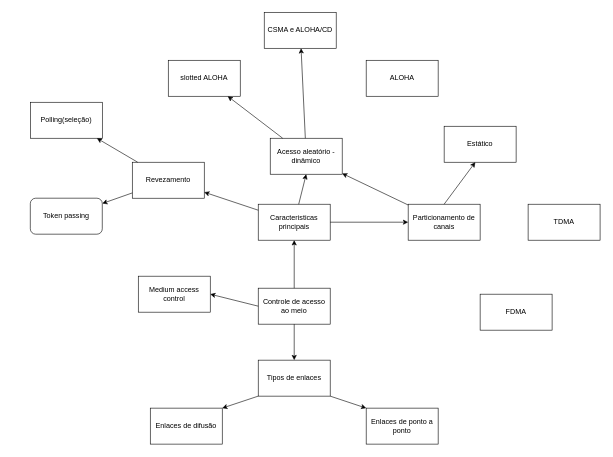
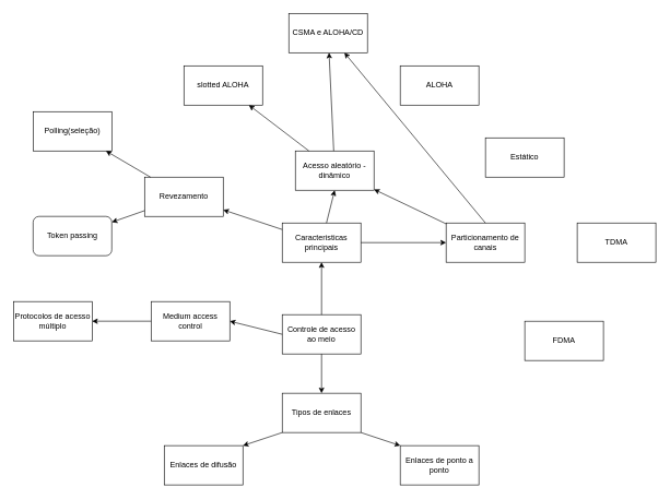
  <mxCell id="0" />
  <mxCell id="1" parent="0" />
  <mxCell id="2" value="Controle de acesso ao meio" style="rounded=0;whiteSpace=wrap;html=1;" vertex="1" parent="1"><mxGeometry x="430" y="480" width="120" height="60" as="geometry" /></mxCell>
  <mxCell id="3" value="Tipos de enlaces&lt;br&gt;" style="whiteSpace=wrap;html=1;" vertex="1" parent="1"><mxGeometry x="430" y="600" width="120" height="60" as="geometry" /></mxCell>
  <mxCell id="4" value="" style="endArrow=classic;html=1;entryX=0.5;entryY=0;entryDx=0;entryDy=0;exitX=0.5;exitY=1;exitDx=0;exitDy=0;" edge="1" parent="1" source="2" target="3"><mxGeometry width="50" height="50" relative="1" as="geometry"><mxPoint x="320" y="600" as="sourcePoint" /><mxPoint x="370" y="550" as="targetPoint" /></mxGeometry></mxCell>
  <mxCell id="5" value="Enlaces de difusão" style="whiteSpace=wrap;html=1;" vertex="1" parent="1"><mxGeometry x="250" y="680" width="120" height="60" as="geometry" /></mxCell>
  <mxCell id="6" value="" style="endArrow=classic;html=1;entryX=1;entryY=0;entryDx=0;entryDy=0;exitX=0;exitY=1;exitDx=0;exitDy=0;" edge="1" parent="1" source="3" target="5"><mxGeometry width="50" height="50" relative="1" as="geometry"><mxPoint x="480" y="630" as="sourcePoint" /><mxPoint x="530" y="580" as="targetPoint" /></mxGeometry></mxCell>
  <mxCell id="7" value="Enlaces de ponto a ponto" style="whiteSpace=wrap;html=1;" vertex="1" parent="1"><mxGeometry x="610" y="680" width="120" height="60" as="geometry" /></mxCell>
  <mxCell id="8" value="" style="endArrow=classic;html=1;entryX=0;entryY=0;entryDx=0;entryDy=0;exitX=1;exitY=1;exitDx=0;exitDy=0;" edge="1" parent="1" source="3" target="7"><mxGeometry width="50" height="50" relative="1" as="geometry"><mxPoint x="480" y="620" as="sourcePoint" /><mxPoint x="530" y="570" as="targetPoint" /></mxGeometry></mxCell>
  <mxCell id="9" value="Medium access control" style="whiteSpace=wrap;html=1;" vertex="1" parent="1"><mxGeometry x="230" y="460" width="120" height="60" as="geometry" /></mxCell>
  <mxCell id="10" value="" style="endArrow=classic;html=1;entryX=1;entryY=0.5;entryDx=0;entryDy=0;exitX=0;exitY=0.5;exitDx=0;exitDy=0;" edge="1" parent="1" source="2" target="9"><mxGeometry width="50" height="50" relative="1" as="geometry"><mxPoint x="480" y="620" as="sourcePoint" /><mxPoint x="530" y="570" as="targetPoint" /></mxGeometry></mxCell>
+ <mxCell id="11" value="Protocolos de acesso múltiplo" style="whiteSpace=wrap;html=1;" vertex="1" parent="1"><mxGeometry x="20" y="460" width="120" height="60" as="geometry" /></mxCell>
+ <mxCell id="12" value="" style="endArrow=classic;html=1;entryX=1;entryY=0.5;entryDx=0;entryDy=0;exitX=0;exitY=0.5;exitDx=0;exitDy=0;" edge="1" parent="1" source="9" target="11"><mxGeometry width="50" height="50" relative="1" as="geometry"><mxPoint x="270" y="510" as="sourcePoint" /><mxPoint x="320" y="460" as="targetPoint" /></mxGeometry></mxCell>
  <mxCell id="13" value="Caracteristicas principais" style="whiteSpace=wrap;html=1;" vertex="1" parent="1"><mxGeometry x="430" y="340" width="120" height="60" as="geometry" /></mxCell>
  <mxCell id="14" value="" style="endArrow=classic;html=1;entryX=0.5;entryY=1;entryDx=0;entryDy=0;exitX=0.5;exitY=0;exitDx=0;exitDy=0;" edge="1" parent="1" source="2" target="13"><mxGeometry width="50" height="50" relative="1" as="geometry"><mxPoint x="270" y="510" as="sourcePoint" /><mxPoint x="320" y="460" as="targetPoint" /></mxGeometry></mxCell>
  <mxCell id="15" value="Particionamento de canais" style="whiteSpace=wrap;html=1;" vertex="1" parent="1"><mxGeometry x="680" y="340" width="120" height="60" as="geometry" /></mxCell>
  <mxCell id="16" value="" style="endArrow=classic;html=1;entryX=0;entryY=0.5;entryDx=0;entryDy=0;exitX=1;exitY=0.5;exitDx=0;exitDy=0;" edge="1" parent="1" source="13" target="15"><mxGeometry width="50" height="50" relative="1" as="geometry"><mxPoint x="550" y="380" as="sourcePoint" /><mxPoint x="600" y="330" as="targetPoint" /></mxGeometry></mxCell>
  <mxCell id="17" value="Estático" style="whiteSpace=wrap;html=1;" vertex="1" parent="1"><mxGeometry x="740" y="210" width="120" height="60" as="geometry" /></mxCell>
- <mxCell id="18" value="" style="endArrow=classic;html=1;entryX=0.433;entryY=1;entryDx=0;entryDy=0;entryPerimeter=0;exitX=0.5;exitY=0;exitDx=0;exitDy=0;" edge="1" parent="1" source="15" target="17"><mxGeometry width="50" height="50" relative="1" as="geometry"><mxPoint x="550" y="380" as="sourcePoint" /><mxPoint x="600" y="330" as="targetPoint" /></mxGeometry></mxCell>
+ <mxCell id="18" value="" style="endArrow=classic;html=1;exitX=0.5;exitY=0;exitDx=0;exitDy=0;" edge="1" parent="1" source="15" target="28"><mxGeometry width="50" height="50" relative="1" as="geometry"><mxPoint x="550" y="380" as="sourcePoint" /><mxPoint x="600" y="330" as="targetPoint" /></mxGeometry></mxCell>
  <mxCell id="19" value="Acesso aleatório - dinâmico" style="whiteSpace=wrap;html=1;" vertex="1" parent="1"><mxGeometry x="450" y="230" width="120" height="60" as="geometry" /></mxCell>
  <mxCell id="20" value="" style="endArrow=classic;html=1;entryX=0.5;entryY=1;entryDx=0;entryDy=0;" edge="1" parent="1" source="13" target="19"><mxGeometry width="50" height="50" relative="1" as="geometry"><mxPoint x="550" y="370" as="sourcePoint" /><mxPoint x="600" y="320" as="targetPoint" /></mxGeometry></mxCell>
  <mxCell id="21" value="Revezamento" style="whiteSpace=wrap;html=1;" vertex="1" parent="1"><mxGeometry x="220" y="270" width="120" height="60" as="geometry" /></mxCell>
  <mxCell id="22" value="" style="endArrow=classic;html=1;" edge="1" parent="1" source="13" target="21"><mxGeometry width="50" height="50" relative="1" as="geometry"><mxPoint x="550" y="370" as="sourcePoint" /><mxPoint x="600" y="320" as="targetPoint" /></mxGeometry></mxCell>
  <mxCell id="23" value="TDMA" style="whiteSpace=wrap;html=1;" vertex="1" parent="1"><mxGeometry x="880" y="340" width="120" height="60" as="geometry" /></mxCell>
  <mxCell id="24" value="" style="endArrow=classic;html=1;" edge="1" parent="1" source="15" target="19"><mxGeometry width="50" height="50" relative="1" as="geometry"><mxPoint x="550" y="370" as="sourcePoint" /><mxPoint x="600" y="320" as="targetPoint" /></mxGeometry></mxCell>
  <mxCell id="25" value="FDMA" style="whiteSpace=wrap;html=1;" vertex="1" parent="1"><mxGeometry x="800" y="490" width="120" height="60" as="geometry" /></mxCell>
  <mxCell id="26" value="slotted ALOHA" style="whiteSpace=wrap;html=1;" vertex="1" parent="1"><mxGeometry x="280" y="100" width="120" height="60" as="geometry" /></mxCell>
  <mxCell id="27" value="ALOHA" style="whiteSpace=wrap;html=1;" vertex="1" parent="1"><mxGeometry x="610" y="100" width="120" height="60" as="geometry" /></mxCell>
  <mxCell id="28" value="CSMA e ALOHA/CD" style="whiteSpace=wrap;html=1;" vertex="1" parent="1"><mxGeometry x="440" y="20" width="120" height="60" as="geometry" /></mxCell>
  <mxCell id="29" value="" style="endArrow=classic;html=1;" edge="1" parent="1" source="19" target="28"><mxGeometry width="50" height="50" relative="1" as="geometry"><mxPoint x="550" y="210" as="sourcePoint" /><mxPoint x="600" y="160" as="targetPoint" /></mxGeometry></mxCell>
  <mxCell id="30" value="" style="endArrow=classic;html=1;" edge="1" parent="1" source="19" target="26"><mxGeometry width="50" height="50" relative="1" as="geometry"><mxPoint x="550" y="210" as="sourcePoint" /><mxPoint x="600" y="160" as="targetPoint" /></mxGeometry></mxCell>
  <mxCell id="31" value="Polling(seleção)" style="whiteSpace=wrap;html=1;" vertex="1" parent="1"><mxGeometry x="50" y="170" width="120" height="60" as="geometry" /></mxCell>
  <mxCell id="32" value="Token passing&lt;br&gt;" style="whiteSpace=wrap;html=1;rounded=1;" vertex="1" parent="1"><mxGeometry x="50" y="330" width="120" height="60" as="geometry" /></mxCell>
  <mxCell id="33" value="" style="endArrow=classic;html=1;" edge="1" parent="1" source="21" target="32"><mxGeometry width="50" height="50" relative="1" as="geometry"><mxPoint x="230" y="330" as="sourcePoint" /><mxPoint x="280" y="280" as="targetPoint" /></mxGeometry></mxCell>
  <mxCell id="34" value="" style="endArrow=classic;html=1;" edge="1" parent="1" source="21" target="31"><mxGeometry width="50" height="50" relative="1" as="geometry"><mxPoint x="230" y="330" as="sourcePoint" /><mxPoint x="280" y="280" as="targetPoint" /></mxGeometry></mxCell>
